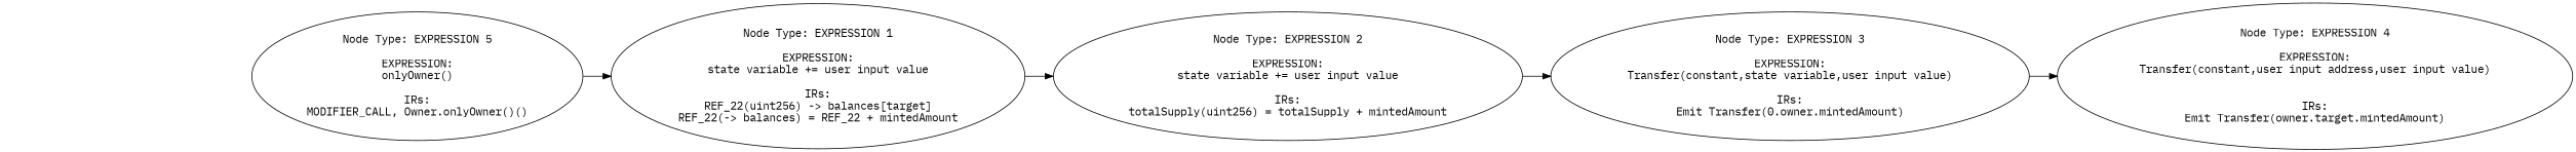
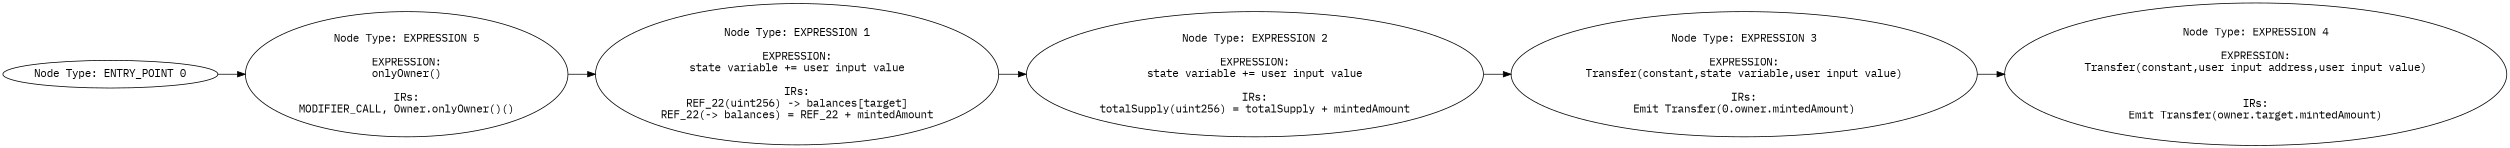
  digraph {
    rankdir=LR
    fontname="IBM Plex Mono"
    node [fontname="IBM Plex Mono"]
    edge [fontname="IBM Plex Mono"]
+   n1 [label="Node Type: ENTRY_POINT 0\n"]
    n2 [label="Node Type: EXPRESSION 5\n\nEXPRESSION:\nonlyOwner()\n\nIRs:\nMODIFIER_CALL, Owner.onlyOwner()()"]
    n3 [label="Node Type: EXPRESSION 1\n\nEXPRESSION:\nstate variable += user input value\n\nIRs:\nREF_22(uint256) -> balances[target]\nREF_22(-> balances) = REF_22 + mintedAmount"]
    n4 [label="Node Type: EXPRESSION 2\n\nEXPRESSION:\nstate variable += user input value\n\nIRs:\ntotalSupply(uint256) = totalSupply + mintedAmount"]
    n5 [label="Node Type: EXPRESSION 3\n\nEXPRESSION:\nTransfer(constant,state variable,user input value)\n\nIRs:\nEmit Transfer(0.owner.mintedAmount)"]
    n6 [label="Node Type: EXPRESSION 4\n\nEXPRESSION:\nTransfer(constant,user input address,user input value)\n\n\nIRs:\nEmit Transfer(owner.target.mintedAmount)"]
+   n1 -> n2
    n2 -> n3
    n3 -> n4
    n4 -> n5
    n5 -> n6
  }
